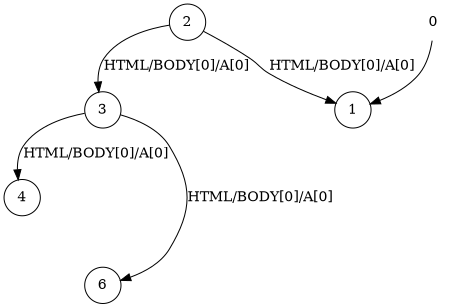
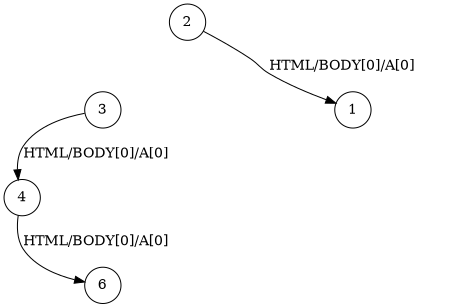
  digraph {
    node [shape=circle]
    n1 [label=1]
    n2 [label=2]
    n3 [label=3]
    n4 [label=4]
    n5 [label=6]
-   0 [shape=none]
    n2 -> n1 [label="HTML/BODY[0]/A[0]"]
-   n2 -> n3 [label="HTML/BODY[0]/A[0]"]
    n3 -> n4 [label="HTML/BODY[0]/A[0]"]
-   n3 -> n5 [label="HTML/BODY[0]/A[0]"]
-   0 -> n1
+   n4 -> n5 [label="HTML/BODY[0]/A[0]"]
  }
